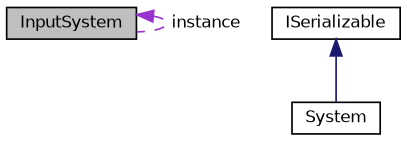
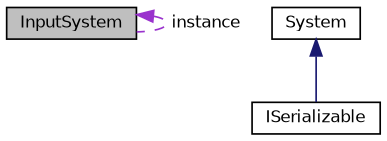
  digraph {
    node [color=black fillcolor=white fontname=Helvetica fontsize=10 shape=record style=filled]
    edge [dir=back fontname=Helvetica fontsize=10 labelfontname=Helvetica labelfontsize=10]
    n1 [fillcolor=grey75 fontcolor=black height=0.2 label=InputSystem width=0.4]
    n2 [height=0.2 label=System width=0.4]
    n3 [height=0.2 label=ISerializable width=0.4]
    n1 -> n1 [color=darkorchid3 label=" instance" style=dashed]
-   n3 -> n2 [color=midnightblue style=solid]
+   n2 -> n3 [color=midnightblue style=solid]
  }
